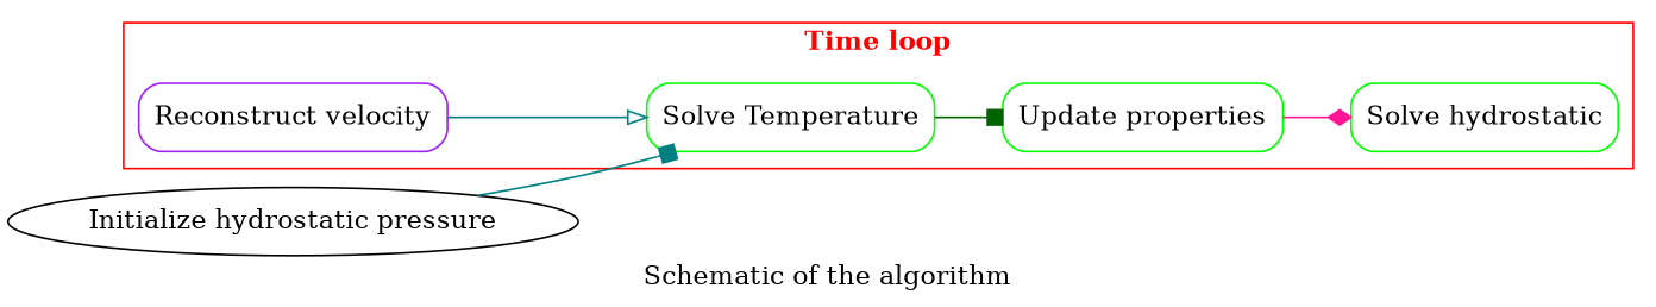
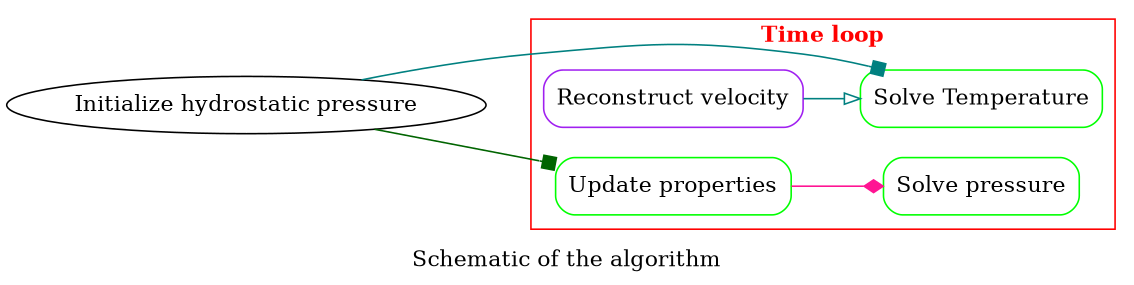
  digraph {
    label="Schematic of the algorithm"
    rankdir=LR
    node [color=green shape=record style=rounded]
    edge [arrowhead=box color=teal]
    n1 [label="Solve Temperature"]
    n2 [label="Update properties"]
-   n3 [label="Solve hydrostatic"]
+   n3 [label="Solve pressure"]
    n4 [color=purple label="Reconstruct velocity"]
    n5 [color=black label="Initialize hydrostatic pressure" shape="" style=""]
    subgraph cluster_1 {
      color=red
      label=< <font color='red'><b>Time loop</b></font> >
      style=box
      n1
      n2
      n3
      n4
    }
-   n1 -> n2 [color=darkgreen]
+   n5 -> n2 [color=darkgreen]
    n2 -> n3 [arrowhead=diamond color=deeppink]
    n4 -> n1 [arrowhead=onormal]
    n5 -> n1
  }
